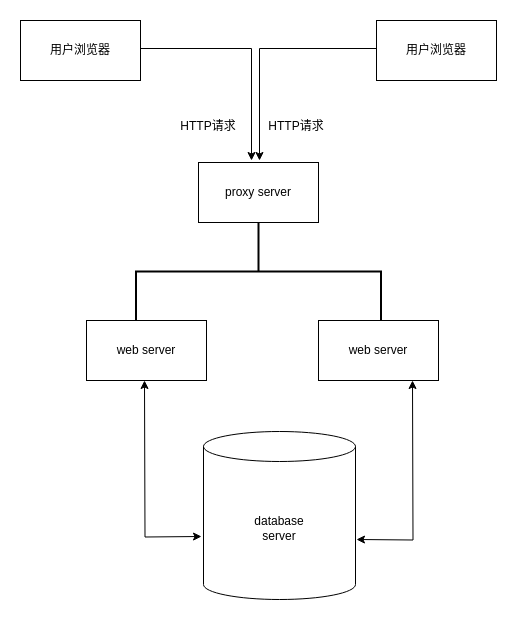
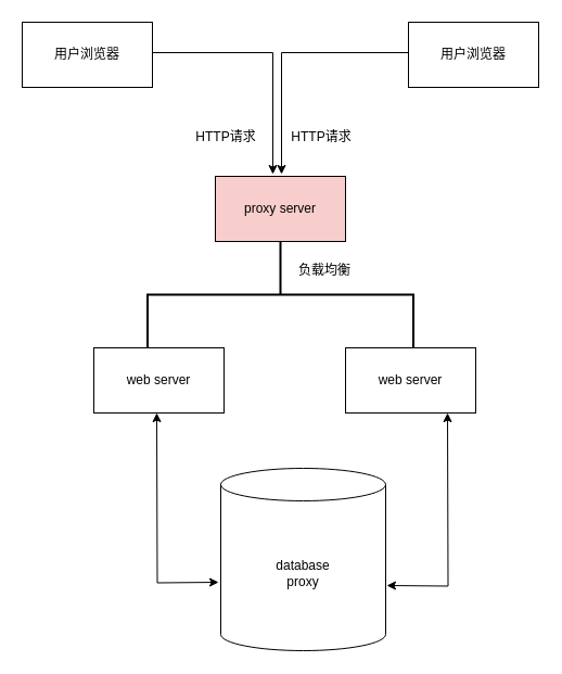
  <mxCell id="0" />
  <mxCell id="1" parent="0" />
- <mxCell id="2" value="database&lt;br&gt;server" style="shape=cylinder3;whiteSpace=wrap;html=1;boundedLbl=1;backgroundOutline=1;size=15;labelBackgroundColor=none;" vertex="1" parent="1"><mxGeometry x="203" y="431" width="152" height="168" as="geometry" /></mxCell>
+ <mxCell id="2" value="database&lt;br&gt;proxy" style="shape=cylinder3;whiteSpace=wrap;html=1;boundedLbl=1;backgroundOutline=1;size=15;labelBackgroundColor=none;" vertex="1" parent="1"><mxGeometry x="203" y="431" width="152" height="168" as="geometry" /></mxCell>
  <mxCell id="3" style="edgeStyle=orthogonalEdgeStyle;rounded=0;orthogonalLoop=1;jettySize=auto;html=1;labelBackgroundColor=none;fontColor=default;" edge="1" parent="1"><mxGeometry relative="1" as="geometry"><mxPoint x="140" y="48" as="sourcePoint" /><mxPoint x="251" y="160" as="targetPoint" /><Array as="points"><mxPoint x="251" y="48" /></Array></mxGeometry></mxCell>
  <mxCell id="4" value="用户浏览器" style="rounded=0;whiteSpace=wrap;html=1;labelBackgroundColor=none;" vertex="1" parent="1"><mxGeometry x="20" y="20" width="120" height="60" as="geometry" /></mxCell>
- <mxCell id="5" value="proxy server" style="rounded=0;whiteSpace=wrap;html=1;labelBackgroundColor=none;" vertex="1" parent="1"><mxGeometry x="198" y="162" width="120" height="60" as="geometry" /></mxCell>
+ <mxCell id="5" value="proxy server" style="rounded=0;whiteSpace=wrap;html=1;labelBackgroundColor=none;fillColor=#f8cecc;" vertex="1" parent="1"><mxGeometry x="198" y="162" width="120" height="60" as="geometry" /></mxCell>
  <mxCell id="6" value="用户浏览器" style="rounded=0;whiteSpace=wrap;html=1;labelBackgroundColor=none;" vertex="1" parent="1"><mxGeometry x="376" y="20" width="120" height="60" as="geometry" /></mxCell>
  <mxCell id="7" value="HTTP请求" style="text;html=1;strokeColor=none;fillColor=none;align=center;verticalAlign=middle;whiteSpace=wrap;rounded=0;labelBackgroundColor=none;" vertex="1" parent="1"><mxGeometry x="266" y="111" width="60" height="30" as="geometry" /></mxCell>
  <mxCell id="8" value="HTTP请求" style="text;html=1;strokeColor=none;fillColor=none;align=center;verticalAlign=middle;whiteSpace=wrap;rounded=0;labelBackgroundColor=none;" vertex="1" parent="1"><mxGeometry x="178" y="111" width="60" height="30" as="geometry" /></mxCell>
  <mxCell id="9" value="web server" style="rounded=0;whiteSpace=wrap;html=1;labelBackgroundColor=none;" vertex="1" parent="1"><mxGeometry x="86" y="320" width="120" height="60" as="geometry" /></mxCell>
  <mxCell id="10" value="web server" style="rounded=0;whiteSpace=wrap;html=1;labelBackgroundColor=none;" vertex="1" parent="1"><mxGeometry x="318" y="320" width="120" height="60" as="geometry" /></mxCell>
  <mxCell id="11" value="" style="strokeWidth=2;html=1;shape=mxgraph.flowchart.annotation_2;align=left;labelPosition=right;pointerEvents=1;direction=south;labelBackgroundColor=none;" vertex="1" parent="1"><mxGeometry x="135.5" y="222" width="245" height="98" as="geometry" /></mxCell>
+ <mxCell id="12" value="负载均衡" style="text;html=1;strokeColor=none;fillColor=none;align=center;verticalAlign=middle;whiteSpace=wrap;rounded=0;labelBackgroundColor=none;" vertex="1" parent="1"><mxGeometry x="269" y="234" width="60" height="30" as="geometry" /></mxCell>
  <mxCell id="13" style="edgeStyle=orthogonalEdgeStyle;rounded=0;orthogonalLoop=1;jettySize=auto;html=1;exitX=0;exitY=0.5;exitDx=0;exitDy=0;labelBackgroundColor=none;fontColor=default;" edge="1" parent="1"><mxGeometry relative="1" as="geometry"><mxPoint x="376" y="50" as="sourcePoint" /><mxPoint x="259" y="160" as="targetPoint" /><Array as="points"><mxPoint x="376" y="48" /><mxPoint x="259" y="48" /></Array></mxGeometry></mxCell>
  <mxCell id="14" value="" style="endArrow=classic;startArrow=classic;html=1;rounded=0;edgeStyle=orthogonalEdgeStyle;labelBackgroundColor=none;fontColor=default;" edge="1" parent="1"><mxGeometry width="50" height="50" relative="1" as="geometry"><mxPoint x="201" y="536" as="sourcePoint" /><mxPoint x="144" y="380" as="targetPoint" /></mxGeometry></mxCell>
  <mxCell id="15" value="" style="endArrow=classic;startArrow=classic;html=1;rounded=0;edgeStyle=orthogonalEdgeStyle;labelBackgroundColor=none;fontColor=default;" edge="1" parent="1"><mxGeometry width="50" height="50" relative="1" as="geometry"><mxPoint x="356" y="539" as="sourcePoint" /><mxPoint x="412" y="380" as="targetPoint" /></mxGeometry></mxCell>
